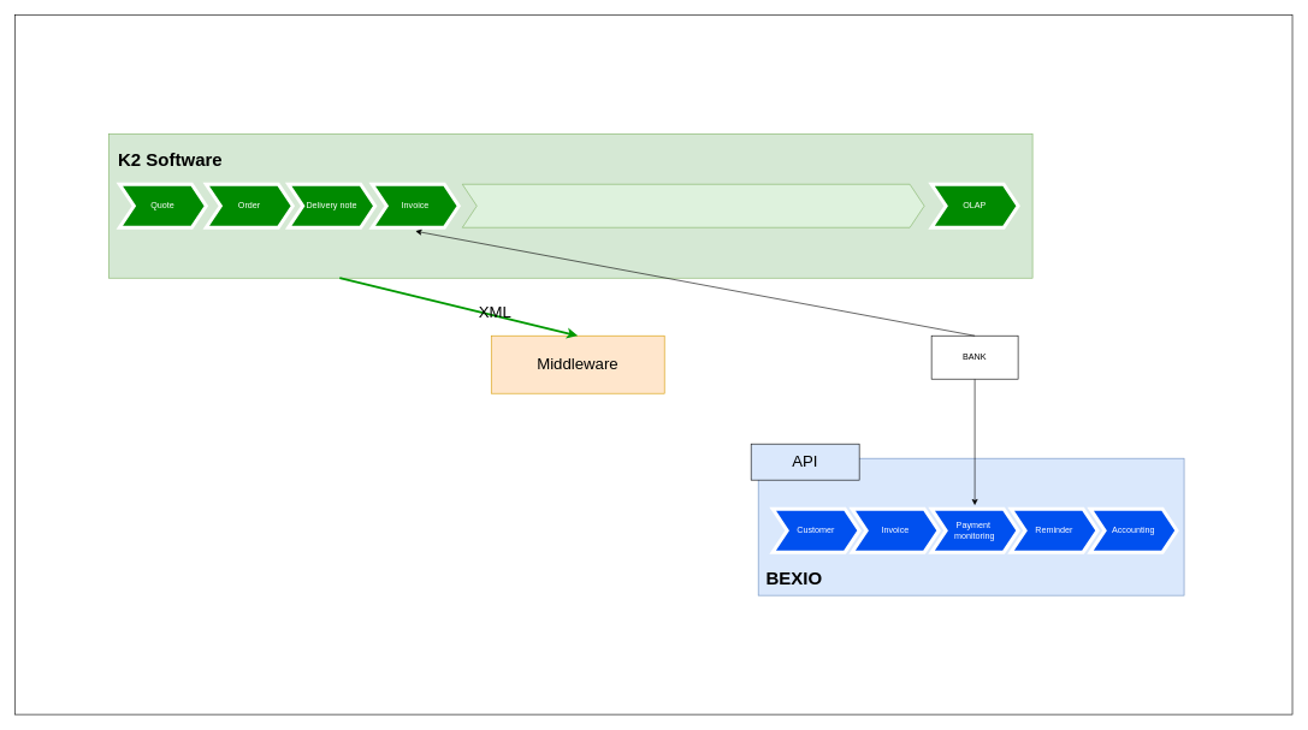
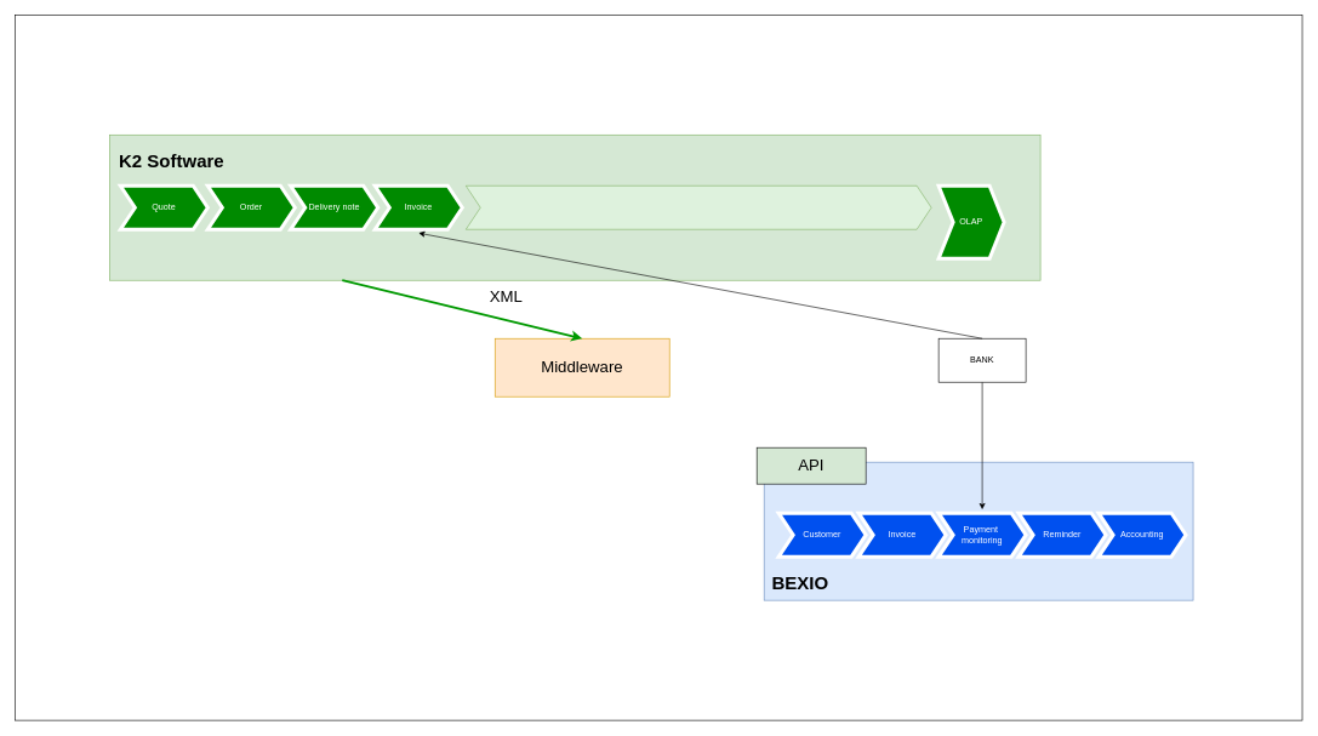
  <mxCell id="0" />
  <mxCell id="1" parent="0" />
  <mxCell id="2" value="" style="rounded=0;whiteSpace=wrap;html=1;" vertex="1" parent="1"><mxGeometry x="20" y="20" width="1770" height="970" as="geometry" /></mxCell>
  <mxCell id="3" value="" style="rounded=0;whiteSpace=wrap;html=1;fillColor=#dae8fc;strokeColor=#6c8ebf;" parent="1" vertex="1"><mxGeometry x="1050" y="635" width="590" height="190" as="geometry" /></mxCell>
  <mxCell id="4" value="" style="rounded=0;whiteSpace=wrap;html=1;fillColor=#d5e8d4;strokeColor=#82b366;" parent="1" vertex="1"><mxGeometry x="150" y="185" width="1280" height="200" as="geometry" /></mxCell>
  <mxCell id="5" value="Quote" style="shape=step;perimeter=stepPerimeter;whiteSpace=wrap;html=1;fixedSize=1;fillColor=#008a00;fontColor=#ffffff;strokeColor=#FFFFFF;perimeterSpacing=5;strokeWidth=5;" parent="1" vertex="1"><mxGeometry x="165" y="255" width="120" height="60" as="geometry" /></mxCell>
  <mxCell id="6" value="Order" style="shape=step;perimeter=stepPerimeter;whiteSpace=wrap;html=1;fixedSize=1;fillColor=#008a00;fontColor=#ffffff;strokeColor=#FFFFFF;perimeterSpacing=5;strokeWidth=5;" parent="1" vertex="1"><mxGeometry x="285" y="255" width="120" height="60" as="geometry" /></mxCell>
  <mxCell id="7" value="Delivery note" style="shape=step;perimeter=stepPerimeter;whiteSpace=wrap;html=1;fixedSize=1;fillColor=#008a00;fontColor=#ffffff;strokeColor=#FFFFFF;perimeterSpacing=5;strokeWidth=5;" parent="1" vertex="1"><mxGeometry x="399" y="255" width="120" height="60" as="geometry" /></mxCell>
  <mxCell id="8" value="Invoice" style="shape=step;perimeter=stepPerimeter;whiteSpace=wrap;html=1;fixedSize=1;fillColor=#008a00;fontColor=#ffffff;strokeColor=#FFFFFF;perimeterSpacing=5;strokeWidth=5;" parent="1" vertex="1"><mxGeometry x="515" y="255" width="120" height="60" as="geometry" /></mxCell>
  <mxCell id="9" value="&lt;font style=&quot;font-size: 22px;&quot;&gt;Middleware&lt;/font&gt;" style="rounded=0;whiteSpace=wrap;html=1;fillColor=#ffe6cc;strokeColor=#d79b00;" parent="1" vertex="1"><mxGeometry x="680" y="465" width="240" height="80" as="geometry" /></mxCell>
  <mxCell id="10" value="" style="endArrow=classic;html=1;rounded=0;entryX=0.5;entryY=0;entryDx=0;entryDy=0;strokeColor=#009900;exitX=0.25;exitY=1;exitDx=0;exitDy=0;fontSize=20;strokeWidth=3;" parent="1" source="4" target="9" edge="1"><mxGeometry width="50" height="50" relative="1" as="geometry"><mxPoint x="810" y="525" as="sourcePoint" /><mxPoint x="860" y="475" as="targetPoint" /></mxGeometry></mxCell>
  <mxCell id="11" value="Customer" style="shape=step;perimeter=stepPerimeter;whiteSpace=wrap;html=1;fixedSize=1;fillColor=#0050ef;fontColor=#ffffff;strokeColor=#FFFFFF;perimeterSpacing=5;strokeWidth=5;" parent="1" vertex="1"><mxGeometry x="1070" y="705" width="120" height="60" as="geometry" /></mxCell>
  <mxCell id="12" value="Invoice" style="shape=step;perimeter=stepPerimeter;whiteSpace=wrap;html=1;fixedSize=1;fillColor=#0050ef;fontColor=#ffffff;strokeColor=#FFFFFF;perimeterSpacing=5;strokeWidth=5;" parent="1" vertex="1"><mxGeometry x="1180" y="705" width="120" height="60" as="geometry" /></mxCell>
  <mxCell id="13" value="Payment&amp;nbsp;&lt;div&gt;monitoring&lt;/div&gt;" style="shape=step;perimeter=stepPerimeter;whiteSpace=wrap;html=1;fixedSize=1;fillColor=#0050ef;fontColor=#ffffff;strokeColor=#FFFFFF;perimeterSpacing=5;strokeWidth=5;" parent="1" vertex="1"><mxGeometry x="1290" y="705" width="120" height="60" as="geometry" /></mxCell>
  <mxCell id="14" value="Reminder" style="shape=step;perimeter=stepPerimeter;whiteSpace=wrap;html=1;fixedSize=1;fillColor=#0050ef;fontColor=#ffffff;strokeColor=#FFFFFF;perimeterSpacing=5;strokeWidth=5;" parent="1" vertex="1"><mxGeometry x="1400" y="705" width="120" height="60" as="geometry" /></mxCell>
  <mxCell id="15" value="Accounting" style="shape=step;perimeter=stepPerimeter;whiteSpace=wrap;html=1;fixedSize=1;fillColor=#0050ef;fontColor=#ffffff;strokeColor=#FFFFFF;perimeterSpacing=5;strokeWidth=5;" parent="1" vertex="1"><mxGeometry x="1510" y="705" width="120" height="60" as="geometry" /></mxCell>
- <mxCell id="16" value="&lt;font style=&quot;font-size: 22px;&quot;&gt;API&lt;/font&gt;" style="rounded=0;whiteSpace=wrap;html=1;fillColor=#dae8fc;strokeColor=#000000;" parent="1" vertex="1"><mxGeometry x="1040" y="615" width="150" height="50" as="geometry" /></mxCell>
- <mxCell id="17" value="XML" style="text;html=1;align=center;verticalAlign=middle;resizable=0;points=[];autosize=1;strokeColor=none;fillColor=none;fontSize=22;" parent="1" vertex="1"><mxGeometry x="650" y="413" width="70" height="40" as="geometry" /></mxCell>
- <mxCell id="18" value="OLAP" style="shape=step;perimeter=stepPerimeter;whiteSpace=wrap;html=1;fixedSize=1;fillColor=#008a00;fontColor=#ffffff;strokeColor=#FFFFFF;perimeterSpacing=5;strokeWidth=5;" parent="1" vertex="1"><mxGeometry x="1290" y="255" width="120" height="60" as="geometry" /></mxCell>
+ <mxCell id="16" value="&lt;font style=&quot;font-size: 22px;&quot;&gt;API&lt;/font&gt;" style="rounded=0;whiteSpace=wrap;html=1;fillColor=#d5e8d4;strokeColor=#000000;" parent="1" vertex="1"><mxGeometry x="1040" y="615" width="150" height="50" as="geometry" /></mxCell>
+ <mxCell id="17" value="XML" style="text;html=1;align=center;verticalAlign=middle;resizable=0;points=[];autosize=1;strokeColor=none;fillColor=none;fontSize=22;" parent="1" vertex="1"><mxGeometry x="660" y="388" width="70" height="40" as="geometry" /></mxCell>
+ <mxCell id="18" value="OLAP" style="shape=step;perimeter=stepPerimeter;whiteSpace=wrap;html=1;fixedSize=1;fillColor=#008a00;fontColor=#ffffff;strokeColor=#FFFFFF;perimeterSpacing=5;strokeWidth=5;" parent="1" vertex="1"><mxGeometry x="1290" y="255" width="90" height="100" as="geometry" /></mxCell>
  <mxCell id="19" style="edgeStyle=orthogonalEdgeStyle;rounded=0;orthogonalLoop=1;jettySize=auto;html=1;exitX=0.5;exitY=1;exitDx=0;exitDy=0;entryX=0.5;entryY=0;entryDx=0;entryDy=0;" parent="1" source="20" target="13" edge="1"><mxGeometry relative="1" as="geometry" /></mxCell>
  <mxCell id="20" value="BANK" style="whiteSpace=wrap;html=1;" parent="1" vertex="1"><mxGeometry x="1290" y="465" width="120" height="60" as="geometry" /></mxCell>
  <mxCell id="21" value="" style="shape=step;perimeter=stepPerimeter;whiteSpace=wrap;html=1;fixedSize=1;fillColor=#DEF2DD;strokeColor=#82b366;" parent="1" vertex="1"><mxGeometry x="640" y="255" width="640" height="60" as="geometry" /></mxCell>
  <mxCell id="22" value="BEXIO" style="text;html=1;align=center;verticalAlign=middle;whiteSpace=wrap;rounded=0;fontSize=25;fontStyle=1" parent="1" vertex="1"><mxGeometry x="1070" y="785" width="60" height="30" as="geometry" /></mxCell>
  <mxCell id="23" value="K2 Software" style="text;html=1;align=center;verticalAlign=middle;whiteSpace=wrap;rounded=0;fontSize=25;fontStyle=1" parent="1" vertex="1"><mxGeometry x="133" y="205" width="205" height="30" as="geometry" /></mxCell>
  <mxCell id="24" value="" style="endArrow=classic;html=1;rounded=0;entryX=0.5;entryY=1;entryDx=0;entryDy=0;exitX=0.5;exitY=0;exitDx=0;exitDy=0;" edge="1" parent="1" source="20" target="8"><mxGeometry width="50" height="50" relative="1" as="geometry"><mxPoint x="860" y="505" as="sourcePoint" /><mxPoint x="910" y="455" as="targetPoint" /></mxGeometry></mxCell>
